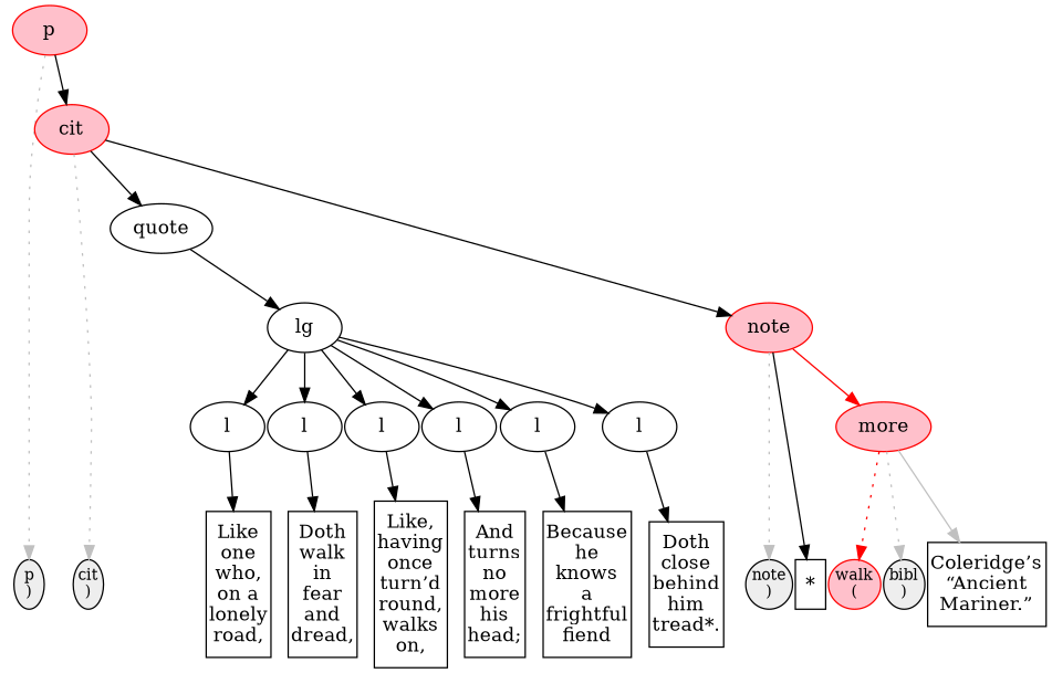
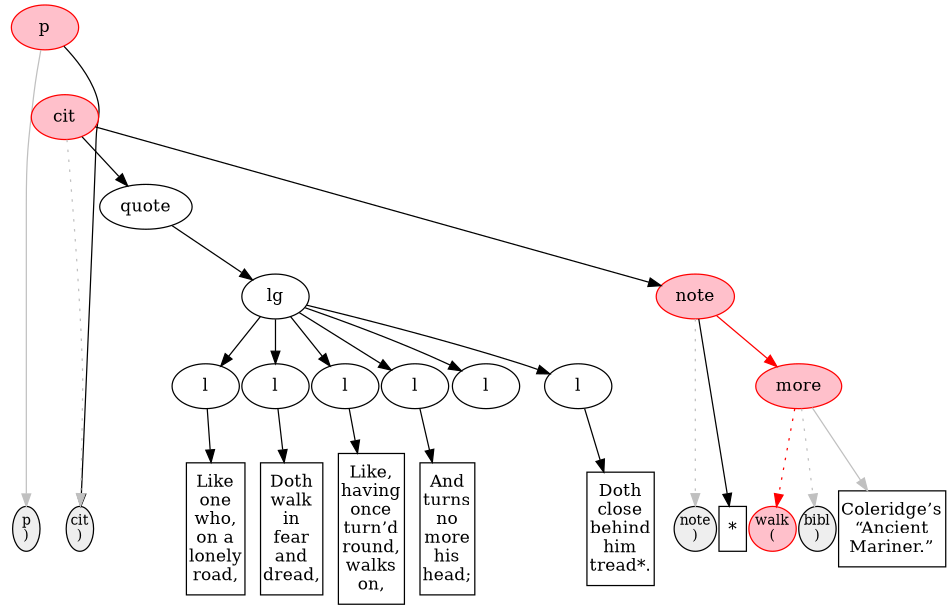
  digraph {
    nodesep=0.03
    node [color=black fillcolor="#EEEEEE" margin=0 ordering=out shape=ellipse style=invis]
    edge [color=black style=invis]
    n1 [color=transparent fontsize=5 label="p\n(" width=0.03]
    n2 [fontsize=11 label="p\n)" style=filled width=0.3]
    n3 [color=transparent fontsize=5 label="cit\n(" width=0.03]
    n4 [fontsize=11 label="cit\n)" style=filled width=0.3]
    n5 [color=transparent fontsize=5 label="quote\n(" width=0.03]
    n6 [color=transparent fontsize=5 label="quote\n)" width=0.03]
    n7 [color=transparent fontsize=5 label="lg\n(" width=0.03]
    n8 [color=transparent fontsize=5 label="lg\n)" width=0.03]
    n9 [color=transparent fontsize=5 label="l\n(" width=0.03]
    n10 [color=transparent fontsize=5 label="l\n)" width=0.03]
    n11 [label="Like\none\nwho,\non a\nlonely\nroad," margin="0.03, 0.11" shape=box width=0.3 fillcolor="" style=""]
    n12 [color=transparent fontsize=5 label="l\n(" width=0.03]
    n13 [color=transparent fontsize=5 label="l\n)" width=0.03]
    n14 [label="Doth\nwalk\nin\nfear\nand\ndread," margin="0.03, 0.11" shape=box width=0.3 fillcolor="" style=""]
    n15 [color=transparent fontsize=5 label="l\n(" width=0.03]
    n16 [color=transparent fontsize=5 label="l\n)" width=0.03]
    n17 [label="Like,\nhaving\nonce\nturn’d\nround,\nwalks\non," margin="0.03, 0.11" shape=box width=0.3 fillcolor="" style=""]
    n18 [color=transparent fontsize=5 label="l\n(" width=0.03]
    n19 [color=transparent fontsize=5 label="l\n)" width=0.03]
    n20 [label="And\nturns\nno\nmore\nhis\nhead;" margin="0.03, 0.11" shape=box width=0.3 fillcolor="" style=""]
    n21 [color=transparent fontsize=5 label="l\n(" width=0.03]
    n22 [color=transparent fontsize=5 label="l\n)" width=0.03]
-   n23 [label="Because\nhe\nknows\na\nfrightful\nfiend" margin="0.03, 0.11" shape=box width=0.3 fillcolor="" style=""]
    n24 [color=transparent fontsize=5 label="l\n(" width=0.03]
    n25 [color=transparent fontsize=5 label="l\n)" width=0.03]
    n26 [label="Doth\nclose\nbehind\nhim\ntread*." margin="0.03, 0.11" shape=box width=0.3 fillcolor="" style=""]
    n27 [color=transparent fontsize=5 label="note\n(" width=0.03]
    n28 [fontsize=11 label="note\n)" style=filled width=0.3]
    n29 [label="*\n" margin="0.03, 0.11" shape=box width=0.3 fillcolor="" style=""]
    n30 [color=red fillcolor=pink fontsize=11 label="walk\n(" style=filled width=0.3]
    n31 [fontsize=11 label="bibl\n)" style=filled width=0.3]
    n32 [label="Coleridge’s\n“Ancient\nMariner.”" margin="0.03, 0.11" shape=box width=0.3 fillcolor="" style=""]
    n33 [color=red fillcolor=pink label=p shape=oval style=filled margin=""]
    n34 [color=red fillcolor=pink label=cit shape=oval style=filled margin=""]
    n35 [label=quote shape=oval fillcolor="" margin="" style=""]
    n36 [color=red fillcolor=pink label=note shape=oval style=filled margin=""]
    n37 [label=lg shape=oval fillcolor="" margin="" style=""]
    n38 [color=red fillcolor=pink label=more shape=oval style=filled margin=""]
    n39 [label=l shape=oval fillcolor="" margin="" style=""]
    n40 [label=l shape=oval fillcolor="" margin="" style=""]
    n41 [label=l shape=oval fillcolor="" margin="" style=""]
    n42 [label=l shape=oval fillcolor="" margin="" style=""]
    n43 [label=l shape=oval fillcolor="" margin="" style=""]
    n44 [label=l shape=oval fillcolor="" margin="" style=""]
    subgraph sub_1 {
      rank=same
      n1
      n2
      n3
      n4
      n5
      n6
      n7
      n8
      n9
      n10
      n11
      n12
      n13
      n14
      n15
      n16
      n17
      n18
      n19
      n20
      n21
      n22
-     n23
      n24
      n25
      n26
      n27
      n28
      n29
      n30
      n31
      n32
    }
    n33 -> n1 [arrowhead=none color=red]
-   n33 -> n2 [color=gray style=dotted]
-   n33 -> n34 [style=solid]
+   n33 -> n2 [color=gray style=solid]
+   n33 -> n4 [style=solid]
    n34 -> n3 [arrowhead=none color=red]
    n34 -> n4 [color=gray style=dotted]
    n34 -> n35 [style=solid]
    n34 -> n36 [style=solid]
    n35 -> n5 [arrowhead=none]
    n35 -> n6 [arrowhead=none]
    n35 -> n37 [style=solid]
    n36 -> n27 [arrowhead=none color=red]
    n36 -> n28 [color=gray style=dotted]
    n36 -> n29 [style=solid]
    n36 -> n38 [color=red style=solid]
    n37 -> n7 [arrowhead=none]
    n37 -> n8 [arrowhead=none]
    n37 -> n39 [style=solid]
    n37 -> n40 [style=solid]
    n37 -> n41 [style=solid]
    n37 -> n42 [style=solid]
    n37 -> n43 [style=solid]
    n37 -> n44 [style=solid]
    n38 -> n30 [color=red style=dotted]
    n38 -> n31 [color=gray style=dotted]
    n38 -> n32 [color=gray style=solid]
    n39 -> n9 [arrowhead=none]
    n39 -> n10 [arrowhead=none]
    n39 -> n11 [style=solid]
    n40 -> n12 [arrowhead=none]
    n40 -> n13 [arrowhead=none]
    n40 -> n14 [style=solid]
    n41 -> n15 [arrowhead=none]
    n41 -> n16 [arrowhead=none]
    n41 -> n17 [style=solid]
    n42 -> n18 [arrowhead=none]
    n42 -> n19 [arrowhead=none]
    n42 -> n20 [style=solid]
    n43 -> n21 [arrowhead=none]
    n43 -> n22 [arrowhead=none]
-   n43 -> n23 [style=solid]
    n44 -> n24 [arrowhead=none]
    n44 -> n25 [arrowhead=none]
    n44 -> n26 [style=solid]
  }
